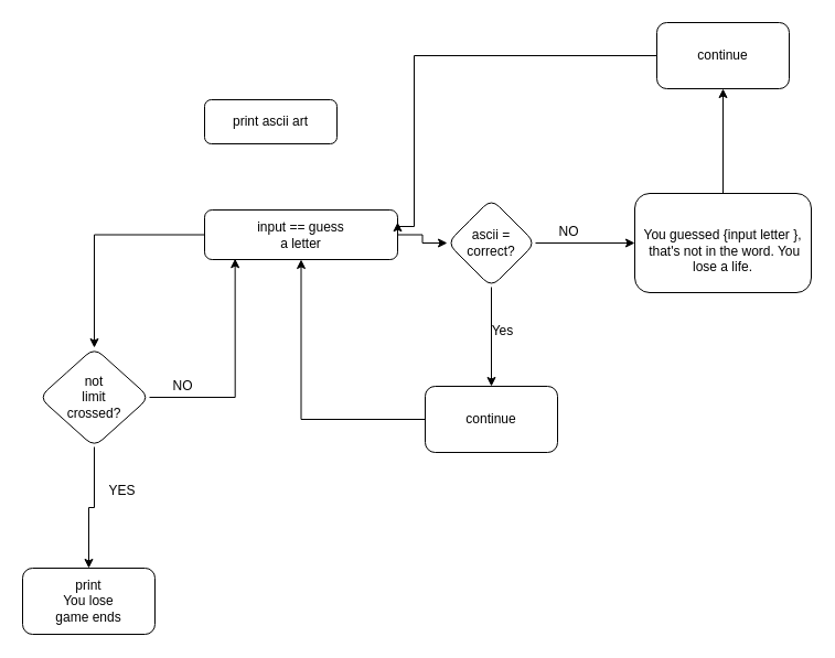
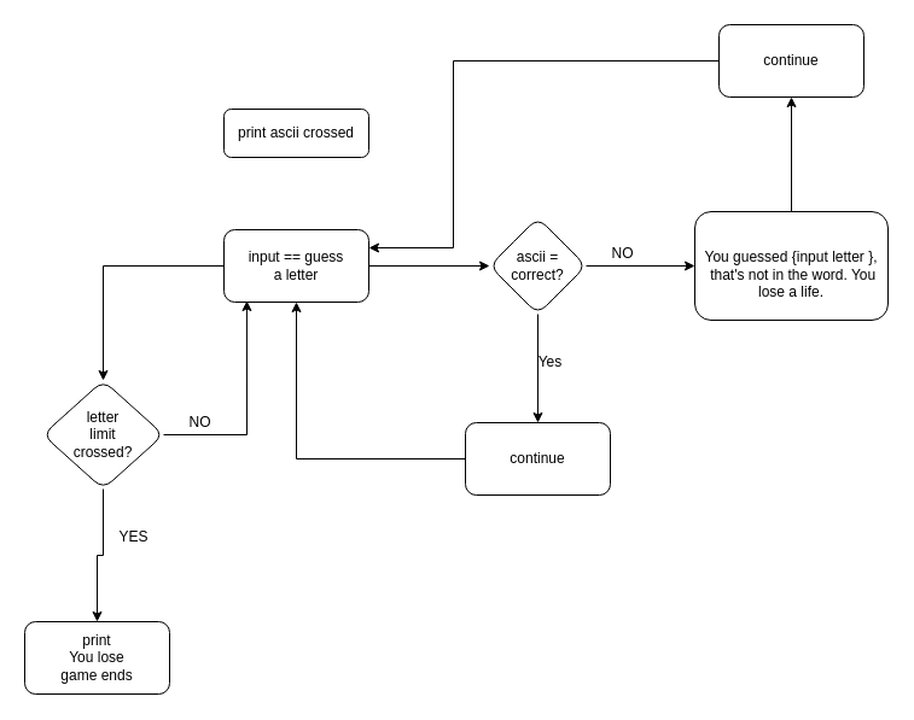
  <mxCell id="0" />
  <mxCell id="1" parent="0" />
- <mxCell id="2" value="print ascii art" style="rounded=1;whiteSpace=wrap;html=1;fontSize=12;glass=0;strokeWidth=1;shadow=0;" parent="1" vertex="1"><mxGeometry x="185" y="90" width="120" height="40" as="geometry" /></mxCell>
+ <mxCell id="2" value="print ascii crossed" style="rounded=1;whiteSpace=wrap;html=1;fontSize=12;glass=0;strokeWidth=1;shadow=0;" parent="1" vertex="1"><mxGeometry x="185" y="90" width="120" height="40" as="geometry" /></mxCell>
  <mxCell id="3" value="" style="edgeStyle=orthogonalEdgeStyle;rounded=0;orthogonalLoop=1;jettySize=auto;html=1;" edge="1" parent="1" source="5" target="8"><mxGeometry relative="1" as="geometry" /></mxCell>
  <mxCell id="4" value="" style="edgeStyle=orthogonalEdgeStyle;rounded=0;orthogonalLoop=1;jettySize=auto;html=1;" edge="1" parent="1" source="5" target="19"><mxGeometry relative="1" as="geometry" /></mxCell>
- <mxCell id="5" value="input == guess&lt;br&gt;a letter" style="rounded=1;whiteSpace=wrap;html=1;fontSize=12;glass=0;strokeWidth=1;shadow=0;" vertex="1" parent="1"><mxGeometry x="185" y="190" width="175" height="45" as="geometry" /></mxCell>
+ <mxCell id="5" value="input == guess&lt;br&gt;a letter" style="rounded=1;whiteSpace=wrap;html=1;fontSize=12;glass=0;strokeWidth=1;shadow=0;" vertex="1" parent="1"><mxGeometry x="185" y="190" width="120" height="60" as="geometry" /></mxCell>
  <mxCell id="6" value="" style="edgeStyle=orthogonalEdgeStyle;rounded=0;orthogonalLoop=1;jettySize=auto;html=1;" edge="1" parent="1" source="8" target="10"><mxGeometry relative="1" as="geometry" /></mxCell>
  <mxCell id="7" value="" style="edgeStyle=orthogonalEdgeStyle;rounded=0;orthogonalLoop=1;jettySize=auto;html=1;" edge="1" parent="1" source="8" target="13"><mxGeometry relative="1" as="geometry" /></mxCell>
  <mxCell id="8" value="ascii =&lt;br&gt;correct?" style="rhombus;whiteSpace=wrap;html=1;rounded=1;glass=0;strokeWidth=1;shadow=0;" vertex="1" parent="1"><mxGeometry x="405" y="180" width="80" height="80" as="geometry" /></mxCell>
  <mxCell id="9" style="edgeStyle=orthogonalEdgeStyle;rounded=0;orthogonalLoop=1;jettySize=auto;html=1;exitX=0;exitY=0.5;exitDx=0;exitDy=0;entryX=0.5;entryY=1;entryDx=0;entryDy=0;" edge="1" parent="1" source="10" target="5"><mxGeometry relative="1" as="geometry" /></mxCell>
  <mxCell id="10" value="continue" style="whiteSpace=wrap;html=1;rounded=1;glass=0;strokeWidth=1;shadow=0;" vertex="1" parent="1"><mxGeometry x="385" y="350" width="120" height="60" as="geometry" /></mxCell>
  <mxCell id="11" value="Yes" style="text;html=1;align=center;verticalAlign=middle;resizable=0;points=[];autosize=1;strokeColor=none;fillColor=none;" vertex="1" parent="1"><mxGeometry x="435" y="285" width="40" height="30" as="geometry" /></mxCell>
  <mxCell id="12" value="" style="edgeStyle=orthogonalEdgeStyle;rounded=0;orthogonalLoop=1;jettySize=auto;html=1;" edge="1" parent="1" source="13" target="16"><mxGeometry relative="1" as="geometry" /></mxCell>
  <mxCell id="13" value="&lt;div&gt;&lt;br&gt;&lt;/div&gt;&lt;div&gt;You guessed {input letter },&lt;/div&gt;&lt;div&gt;&amp;nbsp;that's not in the word. You lose a life.&lt;/div&gt;" style="whiteSpace=wrap;html=1;rounded=1;glass=0;strokeWidth=1;shadow=0;" vertex="1" parent="1"><mxGeometry x="575" y="175" width="160" height="90" as="geometry" /></mxCell>
  <mxCell id="14" value="NO" style="text;html=1;align=center;verticalAlign=middle;resizable=0;points=[];autosize=1;strokeColor=none;fillColor=none;" vertex="1" parent="1"><mxGeometry x="495" y="195" width="40" height="30" as="geometry" /></mxCell>
  <mxCell id="15" style="edgeStyle=orthogonalEdgeStyle;rounded=0;orthogonalLoop=1;jettySize=auto;html=1;entryX=1;entryY=0.25;entryDx=0;entryDy=0;" edge="1" parent="1" source="16" target="5"><mxGeometry relative="1" as="geometry"><Array as="points"><mxPoint x="375" y="50" /><mxPoint x="375" y="205" /></Array></mxGeometry></mxCell>
  <mxCell id="16" value="continue" style="whiteSpace=wrap;html=1;rounded=1;glass=0;strokeWidth=1;shadow=0;" vertex="1" parent="1"><mxGeometry x="595" y="20" width="120" height="60" as="geometry" /></mxCell>
  <mxCell id="17" style="edgeStyle=orthogonalEdgeStyle;rounded=0;orthogonalLoop=1;jettySize=auto;html=1;entryX=0.158;entryY=0.983;entryDx=0;entryDy=0;entryPerimeter=0;" edge="1" parent="1" source="19" target="5"><mxGeometry relative="1" as="geometry"><mxPoint x="155" y="150" as="targetPoint" /></mxGeometry></mxCell>
  <mxCell id="18" value="" style="edgeStyle=orthogonalEdgeStyle;rounded=0;orthogonalLoop=1;jettySize=auto;html=1;" edge="1" parent="1" source="19" target="21"><mxGeometry relative="1" as="geometry" /></mxCell>
- <mxCell id="19" value="not&lt;br&gt;limit&lt;br&gt;crossed?" style="rhombus;whiteSpace=wrap;html=1;rounded=1;glass=0;strokeWidth=1;shadow=0;" vertex="1" parent="1"><mxGeometry x="35" y="315" width="100" height="90" as="geometry" /></mxCell>
+ <mxCell id="19" value="letter&lt;br&gt;limit&lt;br&gt;crossed?" style="rhombus;whiteSpace=wrap;html=1;rounded=1;glass=0;strokeWidth=1;shadow=0;" vertex="1" parent="1"><mxGeometry x="35" y="315" width="100" height="90" as="geometry" /></mxCell>
  <mxCell id="20" value="NO" style="text;html=1;align=center;verticalAlign=middle;resizable=0;points=[];autosize=1;strokeColor=none;fillColor=none;" vertex="1" parent="1"><mxGeometry x="145" y="335" width="40" height="30" as="geometry" /></mxCell>
  <mxCell id="21" value="print&lt;br&gt;You lose&lt;br&gt;game ends" style="whiteSpace=wrap;html=1;rounded=1;glass=0;strokeWidth=1;shadow=0;" vertex="1" parent="1"><mxGeometry x="20" y="515" width="120" height="60" as="geometry" /></mxCell>
  <mxCell id="22" value="YES" style="text;html=1;align=center;verticalAlign=middle;resizable=0;points=[];autosize=1;strokeColor=none;fillColor=none;" vertex="1" parent="1"><mxGeometry x="85" y="430" width="50" height="30" as="geometry" /></mxCell>
